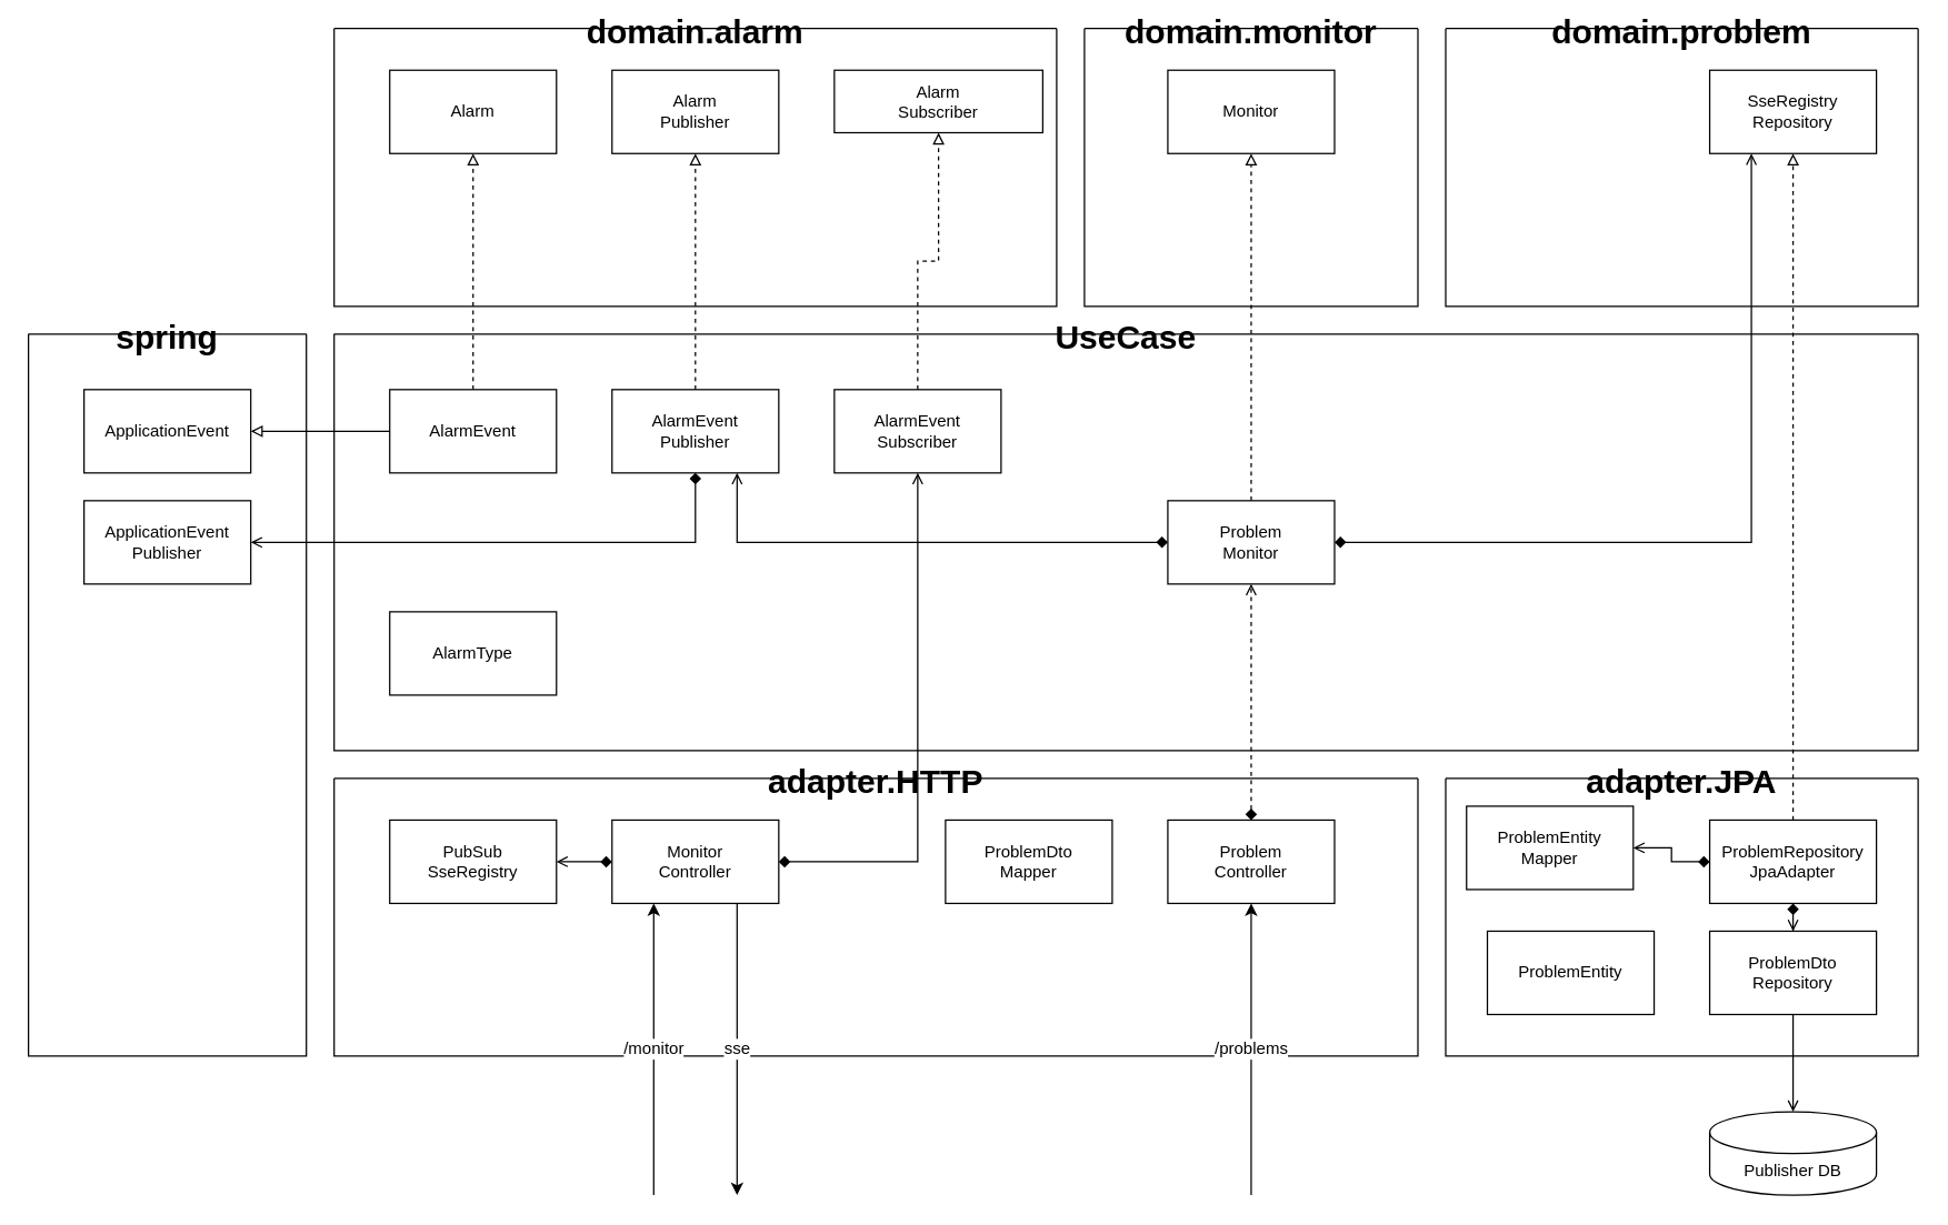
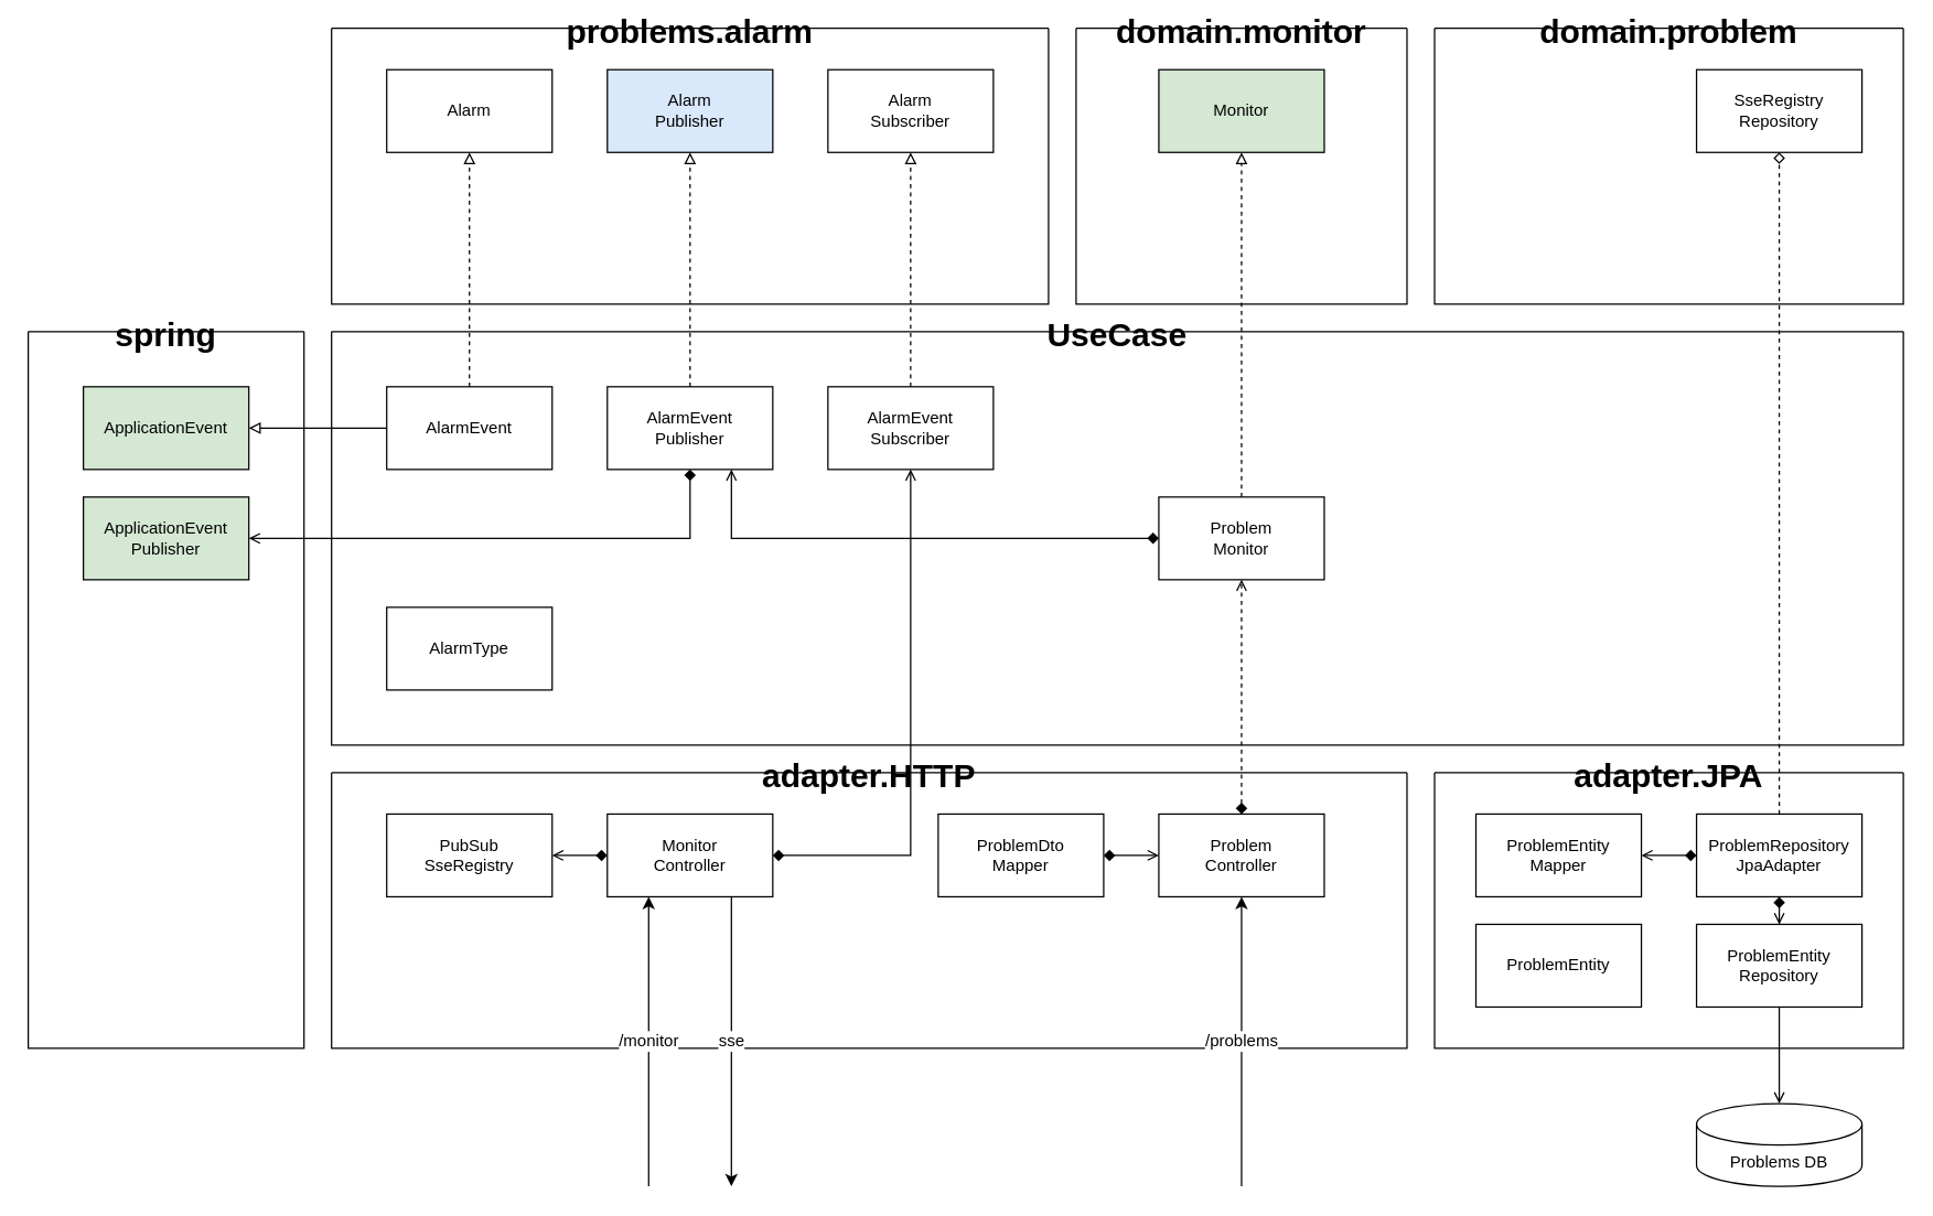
  <mxCell id="0" />
  <mxCell id="1" parent="0" />
  <mxCell id="2" value="" style="edgeStyle=orthogonalEdgeStyle;rounded=0;orthogonalLoop=1;jettySize=auto;html=1;endArrow=block;endFill=0;dashed=1;exitX=0.5;exitY=0;exitDx=0;exitDy=0;" edge="1" parent="1" source="6" target="32"><mxGeometry relative="1" as="geometry"><Array as="points"><mxPoint x="340" y="270" /><mxPoint x="340" y="270" /></Array></mxGeometry></mxCell>
- <mxCell id="3" value="" style="edgeStyle=orthogonalEdgeStyle;rounded=0;orthogonalLoop=1;jettySize=auto;html=1;startArrow=diamond;startFill=1;endArrow=open;endFill=0;entryX=0.25;entryY=1;entryDx=0;entryDy=0;" edge="1" parent="1" source="8" target="36"><mxGeometry relative="1" as="geometry" /></mxCell>
- <mxCell id="4" value="" style="edgeStyle=orthogonalEdgeStyle;rounded=0;orthogonalLoop=1;jettySize=auto;html=1;startArrow=none;startFill=0;endArrow=block;endFill=0;entryX=0.5;entryY=1;entryDx=0;entryDy=0;dashed=1;exitX=0.5;exitY=0;exitDx=0;exitDy=0;" edge="1" parent="1" source="21" target="36"><mxGeometry relative="1" as="geometry"><mxPoint x="1380" y="800" as="targetPoint" /><Array as="points"><mxPoint x="1290" y="260" /><mxPoint x="1290" y="260" /></Array></mxGeometry></mxCell>
+ <mxCell id="4" value="" style="edgeStyle=orthogonalEdgeStyle;rounded=0;orthogonalLoop=1;jettySize=auto;html=1;startArrow=none;startFill=0;endArrow=diamond;endFill=0;entryX=0.5;entryY=1;entryDx=0;entryDy=0;dashed=1;exitX=0.5;exitY=0;exitDx=0;exitDy=0;" edge="1" parent="1" source="21" target="36"><mxGeometry relative="1" as="geometry"><mxPoint x="1380" y="800" as="targetPoint" /><Array as="points"><mxPoint x="1290" y="260" /><mxPoint x="1290" y="260" /></Array></mxGeometry></mxCell>
  <mxCell id="5" value="UseCase" style="swimlane;startSize=0;fontSize=24;fillColor=#D5E8D4;" vertex="1" parent="1"><mxGeometry x="240" y="240" width="1140" height="300" as="geometry"><mxRectangle x="-160" y="120" width="170" height="40" as="alternateBounds" /></mxGeometry></mxCell>
  <mxCell id="6" value="AlarmEvent" style="rounded=0;whiteSpace=wrap;html=1;labelBackgroundColor=none;" vertex="1" parent="5"><mxGeometry x="40" y="40" width="120" height="60" as="geometry" /></mxCell>
  <mxCell id="7" value="AlarmEvent&lt;br&gt;Publisher" style="rounded=0;whiteSpace=wrap;html=1;labelBackgroundColor=none;" vertex="1" parent="5"><mxGeometry x="200" y="40" width="120" height="60" as="geometry" /></mxCell>
  <mxCell id="8" value="Problem&lt;br&gt;Monitor" style="rounded=0;whiteSpace=wrap;html=1;labelBackgroundColor=none;" vertex="1" parent="5"><mxGeometry x="600" y="120" width="120" height="60" as="geometry" /></mxCell>
  <mxCell id="9" value="AlarmEvent&lt;br&gt;Subscriber" style="rounded=0;whiteSpace=wrap;html=1;labelBackgroundColor=none;" vertex="1" parent="5"><mxGeometry x="360" y="40" width="120" height="60" as="geometry" /></mxCell>
  <mxCell id="10" value="" style="edgeStyle=orthogonalEdgeStyle;rounded=0;orthogonalLoop=1;jettySize=auto;html=1;startArrow=diamond;startFill=1;endArrow=open;endFill=0;entryX=0.75;entryY=1;entryDx=0;entryDy=0;" edge="1" parent="5" source="8" target="7"><mxGeometry relative="1" as="geometry"><mxPoint x="600" y="270" as="sourcePoint" /><mxPoint x="320" y="150" as="targetPoint" /></mxGeometry></mxCell>
  <mxCell id="11" value="AlarmType" style="rounded=0;whiteSpace=wrap;html=1;labelBackgroundColor=none;" vertex="1" parent="5"><mxGeometry x="40" y="200" width="120" height="60" as="geometry" /></mxCell>
  <mxCell id="12" value="adapter.HTTP" style="swimlane;startSize=0;fontSize=24;fillColor=#D5E8D4;" vertex="1" parent="1"><mxGeometry x="240" y="560" width="780" height="200" as="geometry"><mxRectangle x="-160" y="340" width="100" height="40" as="alternateBounds" /></mxGeometry></mxCell>
  <mxCell id="13" value="Problem&lt;br&gt;Controller" style="rounded=0;whiteSpace=wrap;html=1;labelBackgroundColor=none;" vertex="1" parent="12"><mxGeometry x="600" y="30" width="120" height="60" as="geometry" /></mxCell>
  <mxCell id="14" value="" style="edgeStyle=orthogonalEdgeStyle;rounded=0;orthogonalLoop=1;jettySize=auto;html=1;fontSize=24;startArrow=diamond;startFill=1;endArrow=open;endFill=0;" edge="1" parent="12" source="15" target="16"><mxGeometry relative="1" as="geometry" /></mxCell>
  <mxCell id="15" value="Monitor&lt;br&gt;Controller" style="rounded=0;whiteSpace=wrap;html=1;labelBackgroundColor=none;" vertex="1" parent="12"><mxGeometry x="200" y="30" width="120" height="60" as="geometry" /></mxCell>
  <mxCell id="16" value="PubSub&lt;br&gt;SseRegistry" style="rounded=0;whiteSpace=wrap;html=1;labelBackgroundColor=none;" vertex="1" parent="12"><mxGeometry x="40" y="30" width="120" height="60" as="geometry" /></mxCell>
+ <mxCell id="17" value="" style="edgeStyle=orthogonalEdgeStyle;rounded=0;orthogonalLoop=1;jettySize=auto;html=1;fontSize=24;startArrow=diamond;startFill=1;endArrow=open;endFill=0;entryX=0;entryY=0.5;entryDx=0;entryDy=0;" edge="1" parent="12" source="18" target="13"><mxGeometry relative="1" as="geometry" /></mxCell>
  <mxCell id="18" value="ProblemDto&lt;br&gt;Mapper" style="rounded=0;whiteSpace=wrap;html=1;labelBackgroundColor=none;" vertex="1" parent="12"><mxGeometry x="440" y="30" width="120" height="60" as="geometry" /></mxCell>
  <mxCell id="19" value="adapter.JPA" style="swimlane;startSize=0;fontSize=24;fillColor=#D5E8D4;" vertex="1" parent="1"><mxGeometry x="1040" y="560" width="340" height="200" as="geometry"><mxRectangle x="640" y="440" width="180" height="40" as="alternateBounds" /></mxGeometry></mxCell>
  <mxCell id="20" value="" style="edgeStyle=orthogonalEdgeStyle;rounded=0;orthogonalLoop=1;jettySize=auto;html=1;fontSize=24;startArrow=diamond;startFill=1;endArrow=open;endFill=0;" edge="1" parent="19" source="21" target="25"><mxGeometry relative="1" as="geometry" /></mxCell>
  <mxCell id="21" value="ProblemRepository&lt;br&gt;JpaAdapter" style="rounded=0;whiteSpace=wrap;html=1;labelBackgroundColor=none;" vertex="1" parent="19"><mxGeometry x="190" y="30" width="120" height="60" as="geometry" /></mxCell>
- <mxCell id="22" value="ProblemDto&lt;br&gt;Repository" style="rounded=0;whiteSpace=wrap;html=1;labelBackgroundColor=none;" vertex="1" parent="19"><mxGeometry x="190" y="110" width="120" height="60" as="geometry" /></mxCell>
+ <mxCell id="22" value="ProblemEntity&lt;br&gt;Repository" style="rounded=0;whiteSpace=wrap;html=1;labelBackgroundColor=none;" vertex="1" parent="19"><mxGeometry x="190" y="110" width="120" height="60" as="geometry" /></mxCell>
  <mxCell id="23" value="" style="edgeStyle=orthogonalEdgeStyle;rounded=0;orthogonalLoop=1;jettySize=auto;html=1;startArrow=diamond;startFill=1;endArrow=open;endFill=0;" edge="1" parent="19" source="21" target="22"><mxGeometry relative="1" as="geometry" /></mxCell>
  <mxCell id="24" value="ProblemEntity" style="rounded=0;whiteSpace=wrap;html=1;labelBackgroundColor=none;" vertex="1" parent="19"><mxGeometry x="30" y="110" width="120" height="60" as="geometry" /></mxCell>
- <mxCell id="25" value="ProblemEntity&lt;br&gt;Mapper" style="rounded=0;whiteSpace=wrap;html=1;labelBackgroundColor=none;" vertex="1" parent="19"><mxGeometry x="15" y="20" width="120" height="60" as="geometry" /></mxCell>
+ <mxCell id="25" value="ProblemEntity&lt;br&gt;Mapper" style="rounded=0;whiteSpace=wrap;html=1;labelBackgroundColor=none;" vertex="1" parent="19"><mxGeometry x="30" y="30" width="120" height="60" as="geometry" /></mxCell>
  <mxCell id="26" value="/problems" style="endArrow=classic;html=1;rounded=0;fontSize=12;entryX=0.5;entryY=1;entryDx=0;entryDy=0;" edge="1" parent="1" target="13"><mxGeometry width="50" height="50" relative="1" as="geometry"><mxPoint x="900" y="860" as="sourcePoint" /><mxPoint x="920" y="580" as="targetPoint" /></mxGeometry></mxCell>
- <mxCell id="27" value="Publisher DB" style="shape=cylinder3;whiteSpace=wrap;html=1;boundedLbl=1;backgroundOutline=1;size=15;labelBackgroundColor=none;" vertex="1" parent="1"><mxGeometry x="1230" y="800" width="120" height="60" as="geometry" /></mxCell>
+ <mxCell id="27" value="Problems DB" style="shape=cylinder3;whiteSpace=wrap;html=1;boundedLbl=1;backgroundOutline=1;size=15;labelBackgroundColor=none;" vertex="1" parent="1"><mxGeometry x="1230" y="800" width="120" height="60" as="geometry" /></mxCell>
  <mxCell id="28" value="" style="edgeStyle=orthogonalEdgeStyle;rounded=0;orthogonalLoop=1;jettySize=auto;html=1;fontSize=12;startArrow=none;startFill=0;endArrow=open;endFill=0;exitX=0.5;exitY=1;exitDx=0;exitDy=0;" edge="1" parent="1" source="22" target="27"><mxGeometry relative="1" as="geometry" /></mxCell>
  <mxCell id="29" value="sse" style="endArrow=classic;html=1;rounded=0;fontSize=12;exitX=0.75;exitY=1;exitDx=0;exitDy=0;" edge="1" parent="1" source="15"><mxGeometry width="50" height="50" relative="1" as="geometry"><mxPoint x="900" y="620" as="sourcePoint" /><mxPoint x="530" y="860" as="targetPoint" /></mxGeometry></mxCell>
  <mxCell id="30" value="/monitor" style="endArrow=classic;html=1;rounded=0;fontSize=12;entryX=0.25;entryY=1;entryDx=0;entryDy=0;" edge="1" parent="1" target="15"><mxGeometry width="50" height="50" relative="1" as="geometry"><mxPoint x="470" y="860" as="sourcePoint" /><mxPoint x="670" y="570" as="targetPoint" /></mxGeometry></mxCell>
- <mxCell id="31" value="domain.alarm" style="swimlane;startSize=0;fontSize=24;fillColor=#D5E8D4;" vertex="1" parent="1"><mxGeometry x="240" y="20" width="520" height="200" as="geometry" /></mxCell>
+ <mxCell id="31" value="problems.alarm" style="swimlane;startSize=0;fontSize=24;fillColor=#D5E8D4;" vertex="1" parent="1"><mxGeometry x="240" y="20" width="520" height="200" as="geometry" /></mxCell>
  <mxCell id="32" value="Alarm" style="rounded=0;whiteSpace=wrap;html=1;labelBackgroundColor=none;" vertex="1" parent="31"><mxGeometry x="40" y="30" width="120" height="60" as="geometry" /></mxCell>
- <mxCell id="33" value="Alarm&lt;br&gt;Subscriber" style="rounded=0;whiteSpace=wrap;html=1;labelBackgroundColor=none;" vertex="1" parent="31"><mxGeometry x="360" y="30" width="150" height="45" as="geometry" /></mxCell>
- <mxCell id="34" value="Alarm&lt;br&gt;Publisher" style="rounded=0;whiteSpace=wrap;html=1;labelBackgroundColor=none;" vertex="1" parent="31"><mxGeometry x="200" y="30" width="120" height="60" as="geometry" /></mxCell>
+ <mxCell id="33" value="Alarm&lt;br&gt;Subscriber" style="rounded=0;whiteSpace=wrap;html=1;labelBackgroundColor=none;" vertex="1" parent="31"><mxGeometry x="360" y="30" width="120" height="60" as="geometry" /></mxCell>
+ <mxCell id="34" value="Alarm&lt;br&gt;Publisher" style="rounded=0;whiteSpace=wrap;html=1;labelBackgroundColor=none;fillColor=#dae8fc;" vertex="1" parent="31"><mxGeometry x="200" y="30" width="120" height="60" as="geometry" /></mxCell>
  <mxCell id="35" value="domain.problem" style="swimlane;startSize=0;fontSize=24;fillColor=#D5E8D4;" vertex="1" parent="1"><mxGeometry x="1040" y="20" width="340" height="200" as="geometry" /></mxCell>
  <mxCell id="36" value="SseRegistry&lt;br&gt;Repository" style="rounded=0;whiteSpace=wrap;html=1;labelBackgroundColor=none;" vertex="1" parent="35"><mxGeometry x="190" y="30" width="120" height="60" as="geometry" /></mxCell>
  <mxCell id="37" value="" style="edgeStyle=orthogonalEdgeStyle;rounded=0;orthogonalLoop=1;jettySize=auto;html=1;fontSize=24;startArrow=diamond;startFill=1;endArrow=open;endFill=0;entryX=0.5;entryY=1;entryDx=0;entryDy=0;dashed=1;" edge="1" parent="1" source="13" target="8"><mxGeometry relative="1" as="geometry"><mxPoint x="1100" y="530" as="targetPoint" /></mxGeometry></mxCell>
  <mxCell id="38" value="" style="edgeStyle=orthogonalEdgeStyle;orthogonalLoop=1;jettySize=auto;html=1;fontSize=24;startArrow=none;startFill=0;endArrow=block;endFill=0;entryX=0.5;entryY=1;entryDx=0;entryDy=0;exitX=0.5;exitY=0;exitDx=0;exitDy=0;rounded=0;dashed=1;" edge="1" parent="1" source="7" target="34"><mxGeometry relative="1" as="geometry" /></mxCell>
  <mxCell id="39" value="" style="edgeStyle=orthogonalEdgeStyle;rounded=0;orthogonalLoop=1;jettySize=auto;html=1;startArrow=none;startFill=0;endArrow=block;endFill=0;entryX=0.5;entryY=1;entryDx=0;entryDy=0;dashed=1;" edge="1" parent="1" source="8" target="41"><mxGeometry relative="1" as="geometry"><mxPoint x="1060" y="600" as="targetPoint" /></mxGeometry></mxCell>
  <mxCell id="40" value="domain.monitor" style="swimlane;startSize=0;fontSize=24;fillColor=#D5E8D4;" vertex="1" parent="1"><mxGeometry x="780" y="20" width="240" height="200" as="geometry"><mxRectangle x="560" y="-320" width="220" height="40" as="alternateBounds" /></mxGeometry></mxCell>
- <mxCell id="41" value="Monitor" style="rounded=0;whiteSpace=wrap;html=1;labelBackgroundColor=none;" vertex="1" parent="40"><mxGeometry x="60" y="30" width="120" height="60" as="geometry" /></mxCell>
+ <mxCell id="41" value="Monitor" style="rounded=0;whiteSpace=wrap;html=1;labelBackgroundColor=none;fillColor=#d5e8d4;" vertex="1" parent="40"><mxGeometry x="60" y="30" width="120" height="60" as="geometry" /></mxCell>
  <mxCell id="42" value="" style="edgeStyle=orthogonalEdgeStyle;rounded=0;orthogonalLoop=1;jettySize=auto;html=1;dashed=1;fontSize=24;startArrow=none;startFill=0;endArrow=block;endFill=0;entryX=0.5;entryY=1;entryDx=0;entryDy=0;" edge="1" parent="1" source="9" target="33"><mxGeometry relative="1" as="geometry"><mxPoint x="660" y="250" as="targetPoint" /></mxGeometry></mxCell>
  <mxCell id="43" value="" style="edgeStyle=orthogonalEdgeStyle;rounded=0;orthogonalLoop=1;jettySize=auto;html=1;fontSize=24;startArrow=diamond;startFill=1;endArrow=open;endFill=0;entryX=0.5;entryY=1;entryDx=0;entryDy=0;" edge="1" parent="1" source="15" target="9"><mxGeometry relative="1" as="geometry"><mxPoint x="660" y="520" as="targetPoint" /><Array as="points"><mxPoint x="660" y="440" /><mxPoint x="660" y="440" /></Array></mxGeometry></mxCell>
  <mxCell id="44" value="spring" style="swimlane;startSize=0;fontSize=24;" vertex="1" parent="1"><mxGeometry x="20" y="240" width="200" height="520" as="geometry" /></mxCell>
- <mxCell id="45" value="ApplicationEvent" style="rounded=0;whiteSpace=wrap;html=1;labelBackgroundColor=none;" vertex="1" parent="44"><mxGeometry x="40" y="40" width="120" height="60" as="geometry" /></mxCell>
- <mxCell id="46" value="ApplicationEvent&lt;br&gt;Publisher" style="rounded=0;whiteSpace=wrap;html=1;labelBackgroundColor=none;" vertex="1" parent="44"><mxGeometry x="40" y="120" width="120" height="60" as="geometry" /></mxCell>
+ <mxCell id="45" value="ApplicationEvent" style="rounded=0;whiteSpace=wrap;html=1;labelBackgroundColor=none;fillColor=#d5e8d4;" vertex="1" parent="44"><mxGeometry x="40" y="40" width="120" height="60" as="geometry" /></mxCell>
+ <mxCell id="46" value="ApplicationEvent&lt;br&gt;Publisher" style="rounded=0;whiteSpace=wrap;html=1;labelBackgroundColor=none;fillColor=#d5e8d4;" vertex="1" parent="44"><mxGeometry x="40" y="120" width="120" height="60" as="geometry" /></mxCell>
  <mxCell id="47" value="" style="edgeStyle=orthogonalEdgeStyle;rounded=0;orthogonalLoop=1;jettySize=auto;html=1;entryX=1;entryY=0.5;entryDx=0;entryDy=0;endArrow=block;endFill=0;" edge="1" parent="1" source="6" target="45"><mxGeometry relative="1" as="geometry"><mxPoint x="640" y="540" as="sourcePoint" /></mxGeometry></mxCell>
  <mxCell id="48" value="" style="edgeStyle=orthogonalEdgeStyle;rounded=0;orthogonalLoop=1;jettySize=auto;html=1;endArrow=open;endFill=0;startArrow=diamond;startFill=1;entryX=1;entryY=0.5;entryDx=0;entryDy=0;exitX=0.5;exitY=1;exitDx=0;exitDy=0;" edge="1" parent="1" source="7" target="46"><mxGeometry relative="1" as="geometry" /></mxCell>
